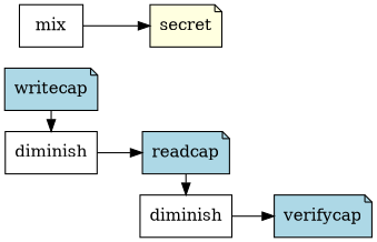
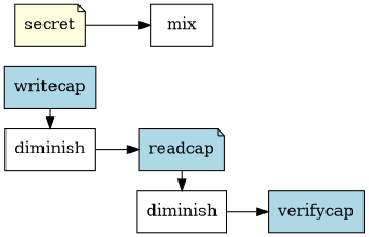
  digraph {
    fontname=Helvetica
    fontsize=14
    rankdir=LR
    node [fillcolor=lightblue shape=note style=filled]
-   n1 [label=writecap]
+   n1 [label=writecap shape=box]
    n2 [fillcolor=white label=diminish shape=box]
    n3 [label=readcap]
    n4 [fillcolor=white label=diminish shape=box]
-   n5 [label=verifycap]
+   n5 [label=verifycap shape=box]
    secret [fillcolor=lightyellow]
    mix [fillcolor=white shape=box]
    subgraph sub_1 {
      rank=same
      n1
      n2
    }
    subgraph sub_2 {
      rank=same
      n3
      n4
    }
    n1 -> n2
    n2 -> n3
    n3 -> n4
    n4 -> n5
-   mix -> secret
+   secret -> mix
  }
